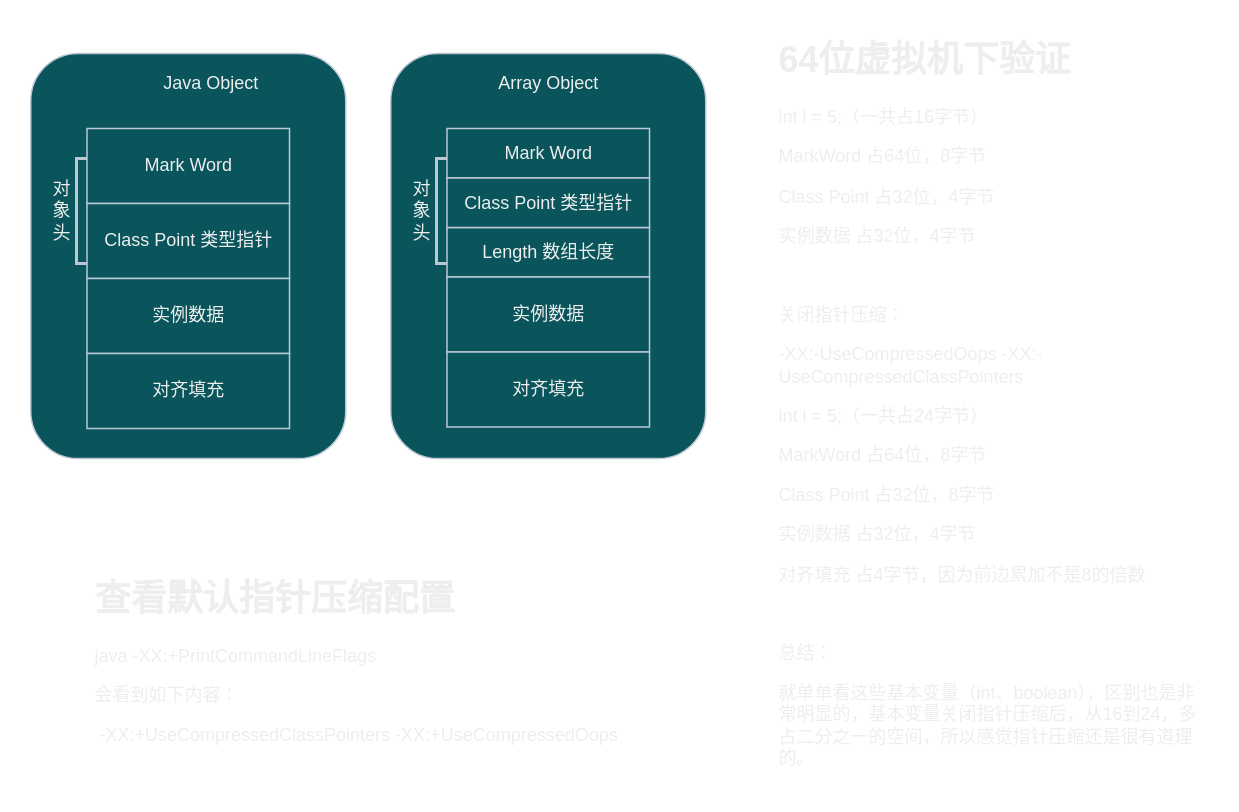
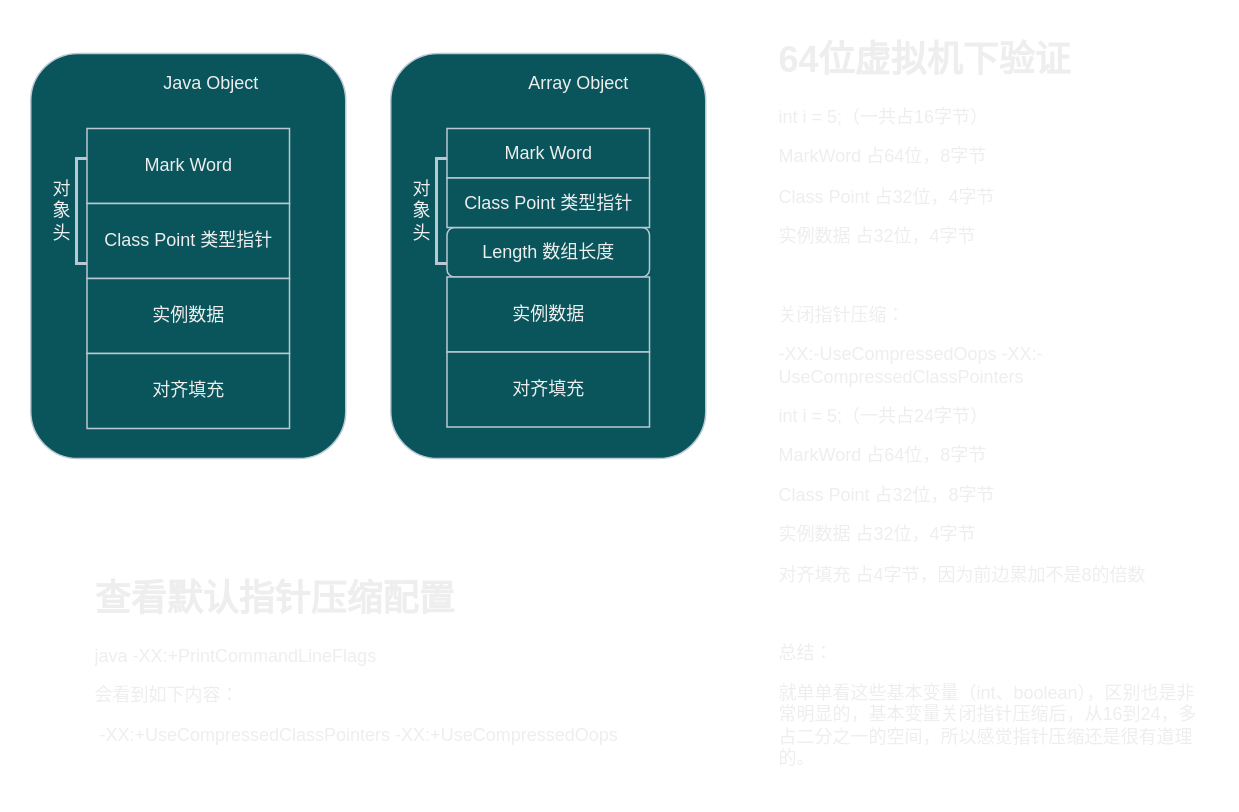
  <mxCell id="0" />
  <mxCell id="1" parent="0" />
  <mxCell id="2" value="" style="rounded=1;whiteSpace=wrap;html=1;sketch=0;fillColor=#09555B;strokeColor=#BAC8D3;fontColor=#EEEEEE;" vertex="1" parent="1"><mxGeometry x="20" y="35" width="210" height="270" as="geometry" /></mxCell>
  <mxCell id="3" value="Java Object" style="text;html=1;strokeColor=none;fillColor=none;align=center;verticalAlign=middle;whiteSpace=wrap;rounded=0;sketch=0;fontColor=#EEEEEE;" vertex="1" parent="1"><mxGeometry x="87.5" y="45" width="105" height="20" as="geometry" /></mxCell>
  <mxCell id="4" value="Mark Word" style="rounded=0;whiteSpace=wrap;html=1;sketch=0;strokeColor=#BAC8D3;fillColor=#09555B;fontColor=#EEEEEE;" vertex="1" parent="1"><mxGeometry x="57.5" y="85" width="135" height="50" as="geometry" /></mxCell>
  <mxCell id="5" value="Class Point 类型指针" style="rounded=0;whiteSpace=wrap;html=1;sketch=0;strokeColor=#BAC8D3;fillColor=#09555B;fontColor=#EEEEEE;" vertex="1" parent="1"><mxGeometry x="57.5" y="135" width="135" height="50" as="geometry" /></mxCell>
  <mxCell id="6" value="实例数据" style="rounded=0;whiteSpace=wrap;html=1;sketch=0;strokeColor=#BAC8D3;fillColor=#09555B;fontColor=#EEEEEE;" vertex="1" parent="1"><mxGeometry x="57.5" y="185" width="135" height="50" as="geometry" /></mxCell>
  <mxCell id="7" value="对齐填充" style="rounded=0;whiteSpace=wrap;html=1;sketch=0;strokeColor=#BAC8D3;fillColor=#09555B;fontColor=#EEEEEE;" vertex="1" parent="1"><mxGeometry x="57.5" y="235" width="135" height="50" as="geometry" /></mxCell>
  <mxCell id="8" value="" style="strokeWidth=2;html=1;shape=mxgraph.flowchart.annotation_1;align=left;pointerEvents=1;rounded=0;sketch=0;fillColor=#09555B;fontColor=#EEEEEE;strokeColor=#BAC8D3;" vertex="1" parent="1"><mxGeometry x="50.5" y="105" width="7" height="70" as="geometry" /></mxCell>
  <mxCell id="9" value="对象头" style="text;html=1;strokeColor=none;fillColor=none;align=center;verticalAlign=middle;whiteSpace=wrap;rounded=0;sketch=0;fontColor=#EEEEEE;" vertex="1" parent="1"><mxGeometry x="30.5" y="110" width="20" height="60" as="geometry" /></mxCell>
  <mxCell id="10" value="" style="rounded=1;whiteSpace=wrap;html=1;sketch=0;fillColor=#09555B;strokeColor=#BAC8D3;fontColor=#EEEEEE;" vertex="1" parent="1"><mxGeometry x="260" y="35" width="210" height="270" as="geometry" /></mxCell>
- <mxCell id="11" value="Array Object" style="text;html=1;strokeColor=none;fillColor=none;align=center;verticalAlign=middle;whiteSpace=wrap;rounded=0;sketch=0;fontColor=#EEEEEE;" vertex="1" parent="1"><mxGeometry x="312.5" y="45" width="105" height="20" as="geometry" /></mxCell>
+ <mxCell id="11" value="Array Object" style="text;html=1;strokeColor=none;fillColor=none;align=center;verticalAlign=middle;whiteSpace=wrap;rounded=0;sketch=0;fontColor=#EEEEEE;" vertex="1" parent="1"><mxGeometry x="332.5" y="45" width="105" height="20" as="geometry" /></mxCell>
  <mxCell id="12" value="Mark Word" style="rounded=0;whiteSpace=wrap;html=1;sketch=0;strokeColor=#BAC8D3;fillColor=#09555B;fontColor=#EEEEEE;" vertex="1" parent="1"><mxGeometry x="297.5" y="85" width="135" height="33" as="geometry" /></mxCell>
- <mxCell id="13" value="Length 数组长度" style="rounded=0;whiteSpace=wrap;html=1;sketch=0;strokeColor=#BAC8D3;fillColor=#09555B;fontColor=#EEEEEE;" vertex="1" parent="1"><mxGeometry x="297.5" y="151" width="135" height="33" as="geometry" /></mxCell>
+ <mxCell id="13" value="Length 数组长度" style="whiteSpace=wrap;html=1;sketch=0;strokeColor=#BAC8D3;fillColor=#09555B;fontColor=#EEEEEE;rounded=1;" vertex="1" parent="1"><mxGeometry x="297.5" y="151" width="135" height="33" as="geometry" /></mxCell>
  <mxCell id="14" value="实例数据" style="rounded=0;whiteSpace=wrap;html=1;sketch=0;strokeColor=#BAC8D3;fillColor=#09555B;fontColor=#EEEEEE;" vertex="1" parent="1"><mxGeometry x="297.5" y="184" width="135" height="50" as="geometry" /></mxCell>
  <mxCell id="15" value="对齐填充" style="rounded=0;whiteSpace=wrap;html=1;sketch=0;strokeColor=#BAC8D3;fillColor=#09555B;fontColor=#EEEEEE;" vertex="1" parent="1"><mxGeometry x="297.5" y="234" width="135" height="50" as="geometry" /></mxCell>
  <mxCell id="16" value="" style="strokeWidth=2;html=1;shape=mxgraph.flowchart.annotation_1;align=left;pointerEvents=1;rounded=0;sketch=0;fillColor=#09555B;fontColor=#EEEEEE;strokeColor=#BAC8D3;" vertex="1" parent="1"><mxGeometry x="290.5" y="105" width="7" height="70" as="geometry" /></mxCell>
  <mxCell id="17" value="对象头" style="text;html=1;strokeColor=none;fillColor=none;align=center;verticalAlign=middle;whiteSpace=wrap;rounded=0;sketch=0;fontColor=#EEEEEE;" vertex="1" parent="1"><mxGeometry x="270.5" y="110" width="20" height="60" as="geometry" /></mxCell>
  <mxCell id="18" value="Class Point 类型指针" style="rounded=0;whiteSpace=wrap;html=1;sketch=0;strokeColor=#BAC8D3;fillColor=#09555B;fontColor=#EEEEEE;" vertex="1" parent="1"><mxGeometry x="297.5" y="118" width="135" height="33" as="geometry" /></mxCell>
  <mxCell id="19" value="&lt;h1&gt;64位虚拟机下验证&lt;/h1&gt;&lt;p&gt;int i = 5;（一共占16字节）&lt;/p&gt;&lt;p&gt;MarkWord 占64位，8字节&lt;/p&gt;&lt;p&gt;Class Point 占32位，4字节&lt;/p&gt;&lt;p&gt;实例数据 占32位，4字节&lt;/p&gt;&lt;p&gt;&lt;br&gt;&lt;/p&gt;&lt;p&gt;关闭指针压缩：&lt;/p&gt;&lt;p&gt;-XX:-UseCompressedOops -XX:-UseCompressedClassPointers&lt;br&gt;&lt;/p&gt;&lt;p&gt;int i = 5;（一共占24字节）&lt;/p&gt;&lt;p&gt;MarkWord 占64位，8字节&lt;/p&gt;&lt;p&gt;Class Point 占32位，8字节&lt;/p&gt;&lt;p&gt;实例数据 占32位，4字节&lt;/p&gt;&lt;p&gt;对齐填充 占4字节，因为前边累加不是8的倍数&lt;/p&gt;&lt;p&gt;&lt;br&gt;&lt;/p&gt;&lt;p&gt;总结：&lt;/p&gt;&lt;p&gt;就单单看这些基本变量（int、boolean），区别也是非常明显的，基本变量关闭指针压缩后，从16到24，多占二分之一的空间，所以感觉指针压缩还是很有道理的。&lt;/p&gt;" style="text;html=1;strokeColor=none;fillColor=none;spacing=5;spacingTop=-20;whiteSpace=wrap;overflow=hidden;rounded=0;sketch=0;fontColor=#EEEEEE;" vertex="1" parent="1"><mxGeometry x="514" y="20" width="290" height="499" as="geometry" /></mxCell>
  <mxCell id="20" value="&lt;h1&gt;查看默认指针压缩配置&lt;/h1&gt;&lt;p&gt;java -XX:+PrintCommandLineFlags&lt;br&gt;&lt;/p&gt;&lt;p&gt;会看到如下内容：&lt;/p&gt;&lt;p&gt;&amp;nbsp;-XX:+UseCompressedClassPointers -XX:+UseCompressedOops&lt;/p&gt;" style="text;html=1;strokeColor=none;fillColor=none;spacing=5;spacingTop=-20;whiteSpace=wrap;overflow=hidden;rounded=0;sketch=0;fontColor=#EEEEEE;" vertex="1" parent="1"><mxGeometry x="57.5" y="379" width="365" height="130" as="geometry" /></mxCell>
